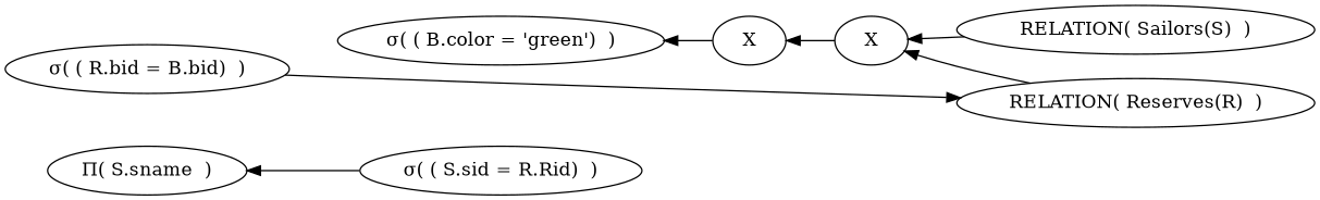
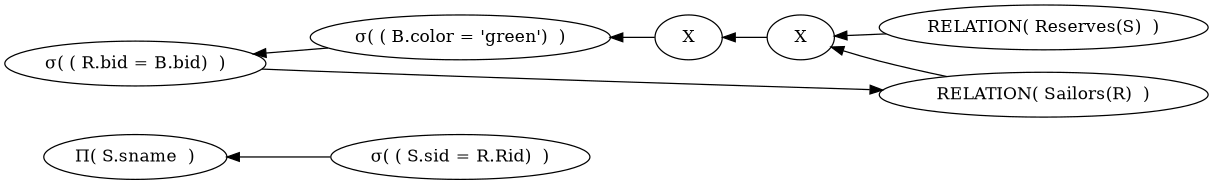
  digraph {
    rankdir=LR
    edge [dir=back]
    n1 [label="&#928;( S.sname  )"]
    n2 [label="&#963;( ( S.sid = R.Rid)  )"]
    n3 [label="&#963;( ( R.bid = B.bid)  )"]
    n4 [label="&#963;( ( B.color = 'green')  )"]
    n5 [label=X]
    n6 [label=X]
-   n7 [label="RELATION( Sailors(S)  )"]
-   n8 [label="RELATION( Reserves(R)  )"]
+   n7 [label="RELATION( Reserves(S)  )"]
+   n8 [label="RELATION( Sailors(R)  )"]
    n1 -> n2
+   n3 -> n4
    n4 -> n5
    n5 -> n6
    n6 -> n7
    n6 -> n8
    n8 -> n3
  }
